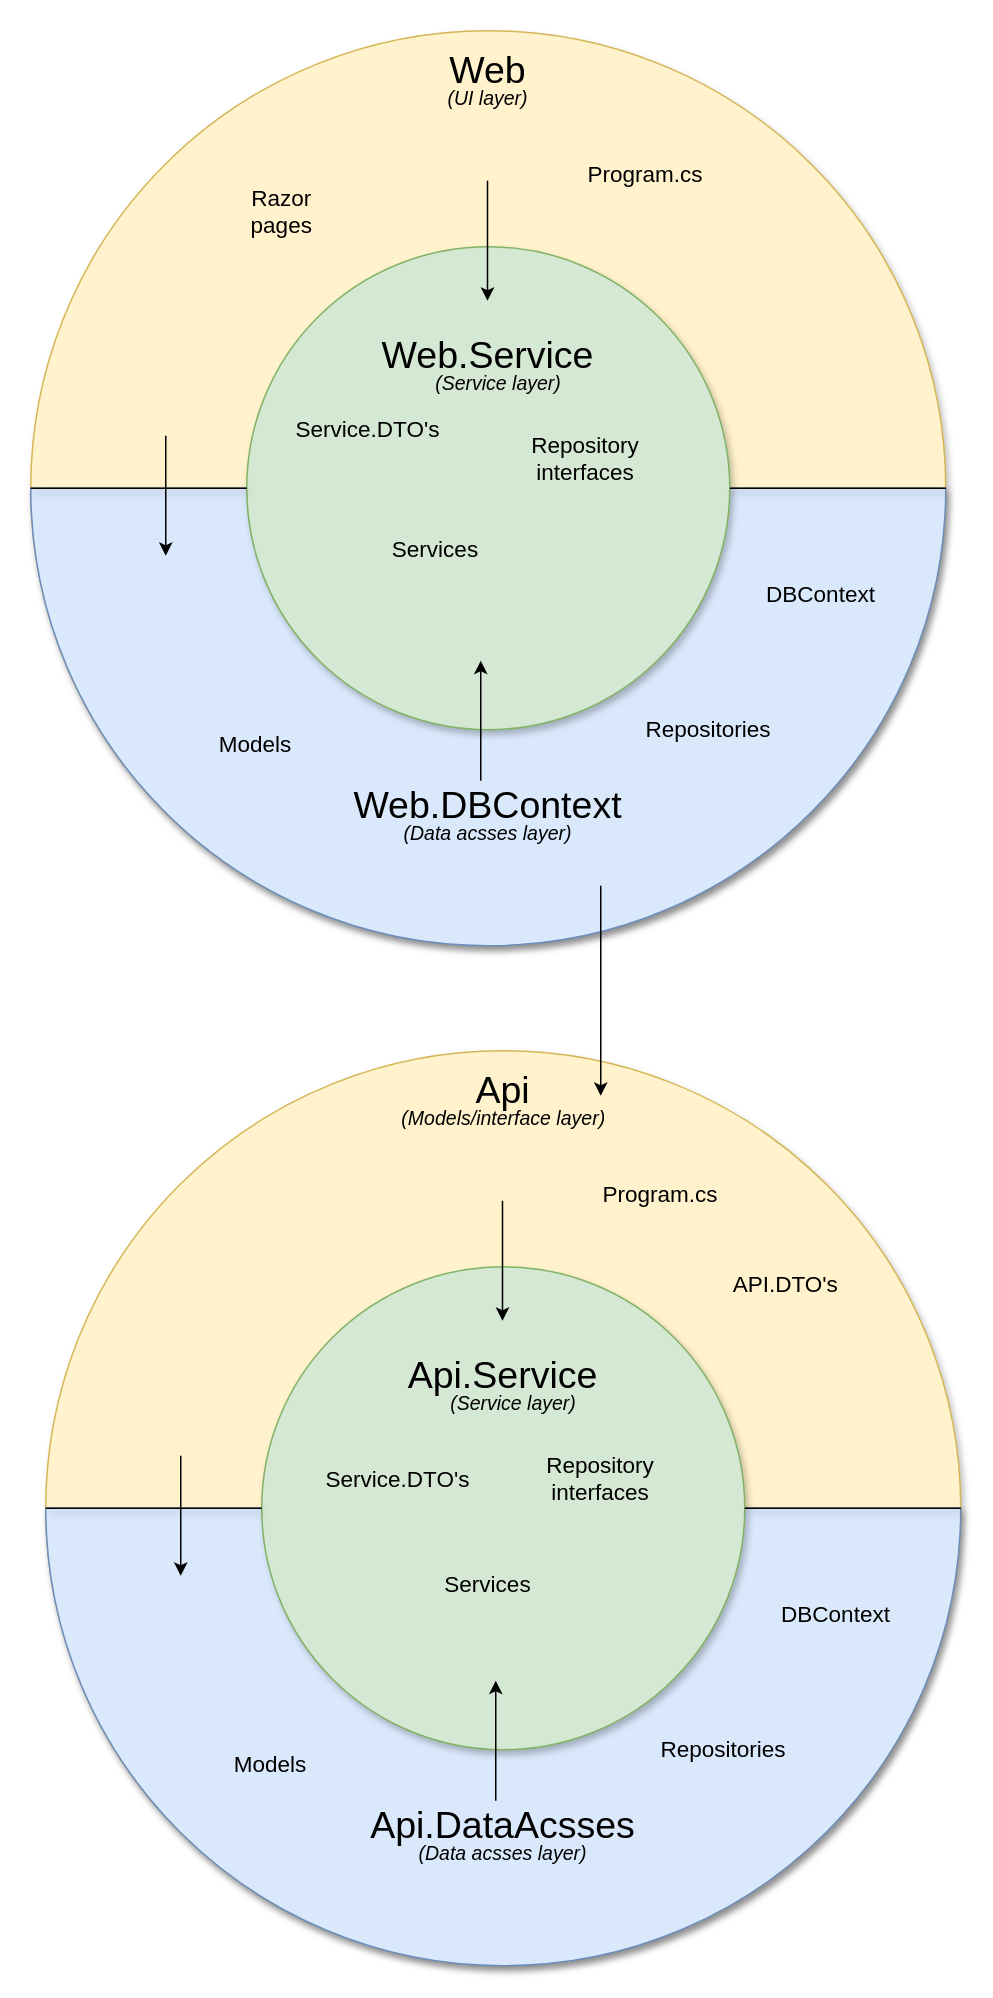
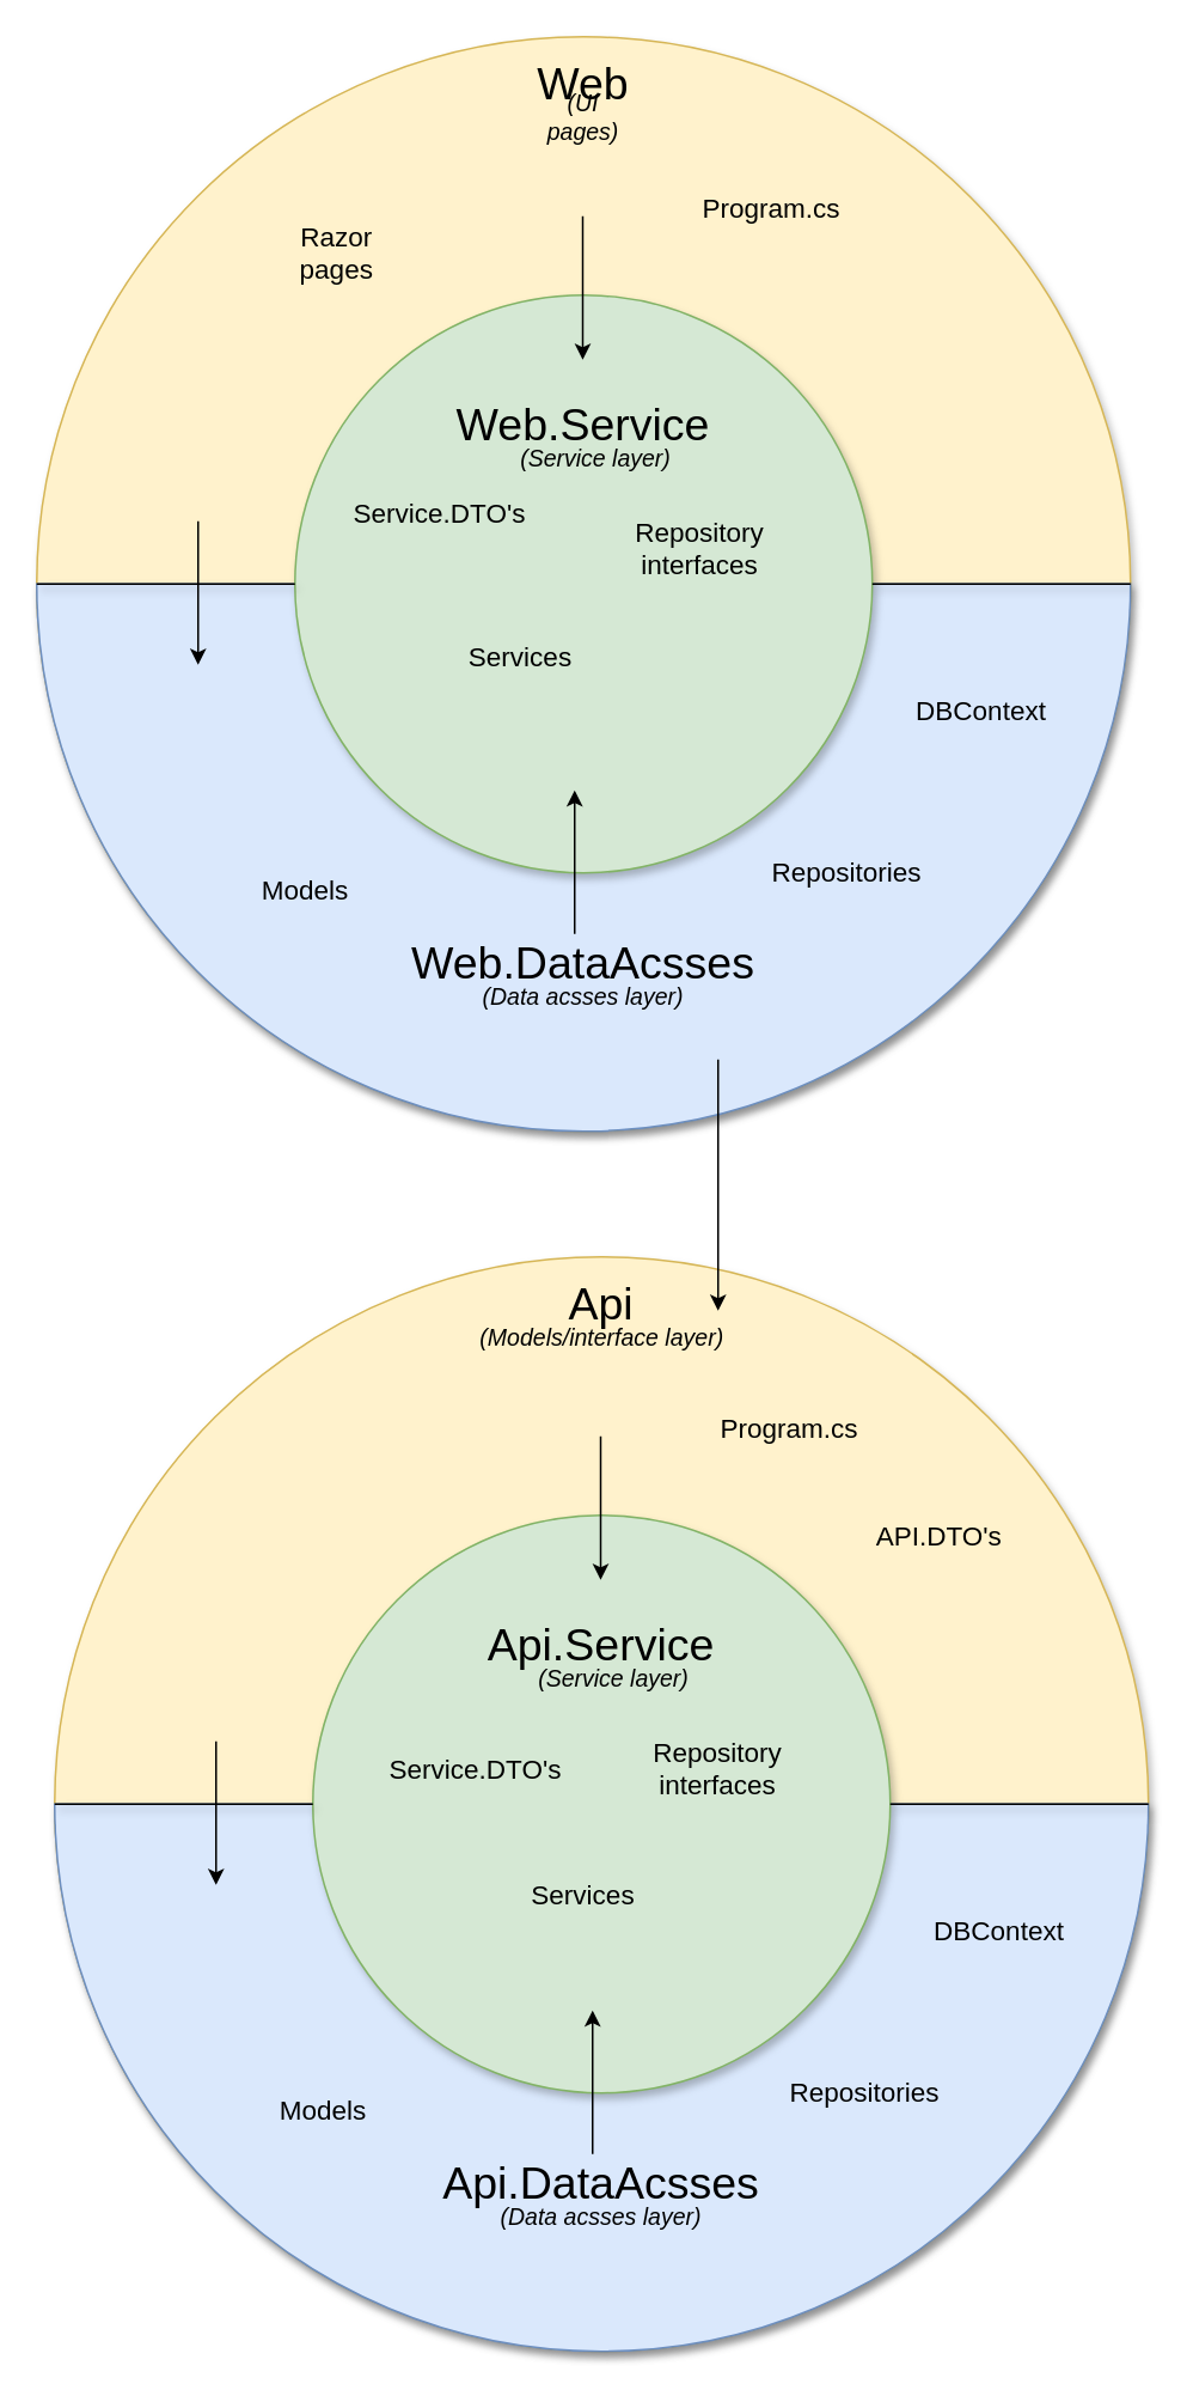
  <mxCell id="0" />
  <mxCell id="1" parent="0" />
  <mxCell id="2" value="" style="ellipse;whiteSpace=wrap;html=1;aspect=fixed;shadow=1;fillColor=#fff2cc;strokeColor=#d6b656;" vertex="1" parent="1"><mxGeometry x="20" y="20" width="610" height="610" as="geometry" /></mxCell>
  <mxCell id="3" value="" style="verticalLabelPosition=bottom;verticalAlign=top;html=1;shape=mxgraph.basic.half_circle;fillColor=#dae8fc;strokeColor=#6c8ebf;shadow=1;" vertex="1" parent="1"><mxGeometry x="20" y="325" width="610" height="305" as="geometry" /></mxCell>
  <mxCell id="4" value="" style="ellipse;whiteSpace=wrap;html=1;aspect=fixed;rotation=0;shadow=1;fillColor=#d5e8d4;strokeColor=#82b366;" vertex="1" parent="1"><mxGeometry x="164" y="164" width="322" height="322" as="geometry" /></mxCell>
  <mxCell id="5" value="&lt;font style=&quot;font-size: 25px;&quot;&gt;Web.Service&lt;/font&gt;" style="text;html=1;align=center;verticalAlign=middle;whiteSpace=wrap;rounded=0;glass=0;shadow=0;" vertex="1" parent="1"><mxGeometry x="270" y="220" width="110" height="30" as="geometry" /></mxCell>
  <mxCell id="6" value="&lt;font style=&quot;font-size: 25px;&quot;&gt;Web&lt;/font&gt;" style="text;html=1;align=center;verticalAlign=middle;whiteSpace=wrap;rounded=0;shadow=0;" vertex="1" parent="1"><mxGeometry x="270" y="30" width="110" height="30" as="geometry" /></mxCell>
- <mxCell id="7" value="&lt;font style=&quot;font-size: 25px;&quot;&gt;Web.DBContext&lt;/font&gt;" style="text;html=1;align=center;verticalAlign=middle;whiteSpace=wrap;rounded=0;" vertex="1" parent="1"><mxGeometry x="215" y="520" width="220" height="30" as="geometry" /></mxCell>
+ <mxCell id="7" value="&lt;font style=&quot;font-size: 25px;&quot;&gt;Web.DataAcsses&lt;/font&gt;" style="text;html=1;align=center;verticalAlign=middle;whiteSpace=wrap;rounded=0;" vertex="1" parent="1"><mxGeometry x="215" y="520" width="220" height="30" as="geometry" /></mxCell>
  <mxCell id="8" value="" style="endArrow=none;html=1;rounded=0;exitX=0;exitY=0.5;exitDx=0;exitDy=0;entryX=0;entryY=0.5;entryDx=0;entryDy=0;shadow=1;" edge="1" parent="1" source="2" target="4"><mxGeometry width="50" height="50" relative="1" as="geometry"><mxPoint x="100" y="360" as="sourcePoint" /><mxPoint x="150" y="310" as="targetPoint" /></mxGeometry></mxCell>
  <mxCell id="9" value="" style="endArrow=none;html=1;rounded=0;exitX=1;exitY=0.5;exitDx=0;exitDy=0;entryX=1;entryY=0.5;entryDx=0;entryDy=0;shadow=1;" edge="1" parent="1" source="4" target="2"><mxGeometry width="50" height="50" relative="1" as="geometry"><mxPoint x="530" y="280" as="sourcePoint" /><mxPoint x="674" y="280" as="targetPoint" /></mxGeometry></mxCell>
  <mxCell id="10" value="" style="endArrow=classic;html=1;rounded=0;" edge="1" parent="1"><mxGeometry width="50" height="50" relative="1" as="geometry"><mxPoint x="110" y="290" as="sourcePoint" /><mxPoint x="110" y="370" as="targetPoint" /></mxGeometry></mxCell>
  <mxCell id="11" value="" style="endArrow=classic;html=1;rounded=0;" edge="1" parent="1"><mxGeometry width="50" height="50" relative="1" as="geometry"><mxPoint x="324.5" y="120" as="sourcePoint" /><mxPoint x="324.5" y="200" as="targetPoint" /></mxGeometry></mxCell>
  <mxCell id="12" value="&lt;font style=&quot;font-size: 15px;&quot;&gt;Service.&lt;/font&gt;&lt;span style=&quot;color: light-dark(rgb(0, 0, 0), rgb(255, 255, 255)); background-color: transparent; font-size: 15px;&quot;&gt;DTO's&lt;/span&gt;" style="text;html=1;align=center;verticalAlign=middle;whiteSpace=wrap;rounded=0;" vertex="1" parent="1"><mxGeometry x="215" y="270" width="60" height="30" as="geometry" /></mxCell>
  <mxCell id="13" value="&lt;font style=&quot;font-size: 15px;&quot;&gt;Services&lt;/font&gt;" style="text;html=1;align=center;verticalAlign=middle;whiteSpace=wrap;rounded=0;" vertex="1" parent="1"><mxGeometry x="260" y="350" width="60" height="30" as="geometry" /></mxCell>
  <mxCell id="14" value="&lt;font style=&quot;font-size: 15px;&quot;&gt;Repository interfaces&lt;/font&gt;" style="text;html=1;align=center;verticalAlign=middle;whiteSpace=wrap;rounded=0;" vertex="1" parent="1"><mxGeometry x="350" y="290" width="80" height="30" as="geometry" /></mxCell>
  <mxCell id="15" value="" style="endArrow=classic;html=1;rounded=0;" edge="1" parent="1"><mxGeometry width="50" height="50" relative="1" as="geometry"><mxPoint x="320" y="520" as="sourcePoint" /><mxPoint x="320" y="440" as="targetPoint" /></mxGeometry></mxCell>
- <mxCell id="16" value="&lt;i&gt;&lt;font style=&quot;font-size: 13px;&quot;&gt;(UI layer)&lt;/font&gt;&lt;/i&gt;" style="text;html=1;align=center;verticalAlign=middle;whiteSpace=wrap;rounded=0;" vertex="1" parent="1"><mxGeometry x="295" y="50" width="60" height="30" as="geometry" /></mxCell>
+ <mxCell id="16" value="&lt;i&gt;&lt;font style=&quot;font-size: 13px;&quot;&gt;(UI pages)&lt;/font&gt;&lt;/i&gt;" style="text;html=1;align=center;verticalAlign=middle;whiteSpace=wrap;rounded=0;" vertex="1" parent="1"><mxGeometry x="295" y="50" width="60" height="30" as="geometry" /></mxCell>
  <mxCell id="17" value="&lt;i&gt;&lt;font style=&quot;font-size: 13px;&quot;&gt;(Service layer)&lt;/font&gt;&lt;/i&gt;" style="text;html=1;align=center;verticalAlign=middle;whiteSpace=wrap;rounded=0;" vertex="1" parent="1"><mxGeometry x="282.5" y="240" width="97.5" height="30" as="geometry" /></mxCell>
  <mxCell id="18" value="&lt;i&gt;&lt;font style=&quot;font-size: 13px;&quot;&gt;(Data acsses layer)&lt;/font&gt;&lt;/i&gt;" style="text;html=1;align=center;verticalAlign=middle;whiteSpace=wrap;rounded=0;" vertex="1" parent="1"><mxGeometry x="265" y="540" width="120" height="30" as="geometry" /></mxCell>
  <mxCell id="19" value="&lt;font style=&quot;font-size: 15px;&quot;&gt;Razor pages&lt;/font&gt;" style="text;html=1;align=center;verticalAlign=middle;whiteSpace=wrap;rounded=0;" vertex="1" parent="1"><mxGeometry x="150" y="125" width="75" height="30" as="geometry" /></mxCell>
  <mxCell id="20" value="&lt;font style=&quot;font-size: 15px;&quot;&gt;Program.cs&lt;/font&gt;" style="text;html=1;align=center;verticalAlign=middle;whiteSpace=wrap;rounded=0;" vertex="1" parent="1"><mxGeometry x="400" y="100" width="60" height="30" as="geometry" /></mxCell>
  <mxCell id="21" value="&lt;font style=&quot;font-size: 15px;&quot;&gt;DBContext&lt;/font&gt;" style="text;html=1;align=center;verticalAlign=middle;whiteSpace=wrap;rounded=0;" vertex="1" parent="1"><mxGeometry x="510" y="380" width="74" height="30" as="geometry" /></mxCell>
  <mxCell id="22" value="&lt;font style=&quot;font-size: 15px;&quot;&gt;Repositories&lt;/font&gt;" style="text;html=1;align=center;verticalAlign=middle;whiteSpace=wrap;rounded=0;" vertex="1" parent="1"><mxGeometry x="435" y="470" width="74" height="30" as="geometry" /></mxCell>
  <mxCell id="23" value="&lt;font style=&quot;font-size: 15px;&quot;&gt;Models&lt;/font&gt;" style="text;html=1;align=center;verticalAlign=middle;whiteSpace=wrap;rounded=0;" vertex="1" parent="1"><mxGeometry x="140" y="480" width="60" height="30" as="geometry" /></mxCell>
  <mxCell id="24" value="" style="ellipse;whiteSpace=wrap;html=1;aspect=fixed;shadow=1;fillColor=#fff2cc;strokeColor=#d6b656;" vertex="1" parent="1"><mxGeometry x="30" y="700" width="610" height="610" as="geometry" /></mxCell>
  <mxCell id="25" value="" style="verticalLabelPosition=bottom;verticalAlign=top;html=1;shape=mxgraph.basic.half_circle;fillColor=#dae8fc;strokeColor=#6c8ebf;shadow=1;" vertex="1" parent="1"><mxGeometry x="30" y="1005" width="610" height="305" as="geometry" /></mxCell>
  <mxCell id="26" value="" style="ellipse;whiteSpace=wrap;html=1;aspect=fixed;rotation=0;shadow=1;fillColor=#d5e8d4;strokeColor=#82b366;" vertex="1" parent="1"><mxGeometry x="174" y="844" width="322" height="322" as="geometry" /></mxCell>
  <mxCell id="27" value="&lt;font style=&quot;font-size: 25px;&quot;&gt;Api.Service&lt;/font&gt;" style="text;html=1;align=center;verticalAlign=middle;whiteSpace=wrap;rounded=0;glass=0;shadow=0;" vertex="1" parent="1"><mxGeometry x="280" y="900" width="110" height="30" as="geometry" /></mxCell>
  <mxCell id="28" value="&lt;span style=&quot;font-size: 25px;&quot;&gt;Api&lt;/span&gt;" style="text;html=1;align=center;verticalAlign=middle;whiteSpace=wrap;rounded=0;shadow=0;" vertex="1" parent="1"><mxGeometry x="280" y="710" width="110" height="30" as="geometry" /></mxCell>
  <mxCell id="29" value="&lt;font style=&quot;font-size: 25px;&quot;&gt;Api.DataAcsses&lt;/font&gt;" style="text;html=1;align=center;verticalAlign=middle;whiteSpace=wrap;rounded=0;" vertex="1" parent="1"><mxGeometry x="225" y="1200" width="220" height="30" as="geometry" /></mxCell>
  <mxCell id="30" value="" style="endArrow=none;html=1;rounded=0;exitX=0;exitY=0.5;exitDx=0;exitDy=0;entryX=0;entryY=0.5;entryDx=0;entryDy=0;shadow=1;" edge="1" parent="1" source="24" target="26"><mxGeometry width="50" height="50" relative="1" as="geometry"><mxPoint x="110" y="1040" as="sourcePoint" /><mxPoint x="160" y="990" as="targetPoint" /></mxGeometry></mxCell>
  <mxCell id="31" value="" style="endArrow=none;html=1;rounded=0;exitX=1;exitY=0.5;exitDx=0;exitDy=0;entryX=1;entryY=0.5;entryDx=0;entryDy=0;shadow=1;" edge="1" parent="1" source="26" target="24"><mxGeometry width="50" height="50" relative="1" as="geometry"><mxPoint x="540" y="960" as="sourcePoint" /><mxPoint x="684" y="960" as="targetPoint" /></mxGeometry></mxCell>
  <mxCell id="32" value="" style="endArrow=classic;html=1;rounded=0;" edge="1" parent="1"><mxGeometry width="50" height="50" relative="1" as="geometry"><mxPoint x="120" y="970" as="sourcePoint" /><mxPoint x="120" y="1050" as="targetPoint" /></mxGeometry></mxCell>
  <mxCell id="33" value="" style="endArrow=classic;html=1;rounded=0;" edge="1" parent="1"><mxGeometry width="50" height="50" relative="1" as="geometry"><mxPoint x="334.5" y="800" as="sourcePoint" /><mxPoint x="334.5" y="880" as="targetPoint" /></mxGeometry></mxCell>
  <mxCell id="34" value="&lt;font style=&quot;font-size: 15px;&quot;&gt;Service.&lt;/font&gt;&lt;span style=&quot;font-size: 15px; background-color: transparent; color: light-dark(rgb(0, 0, 0), rgb(255, 255, 255));&quot;&gt;DTO's&lt;/span&gt;" style="text;html=1;align=center;verticalAlign=middle;whiteSpace=wrap;rounded=0;" vertex="1" parent="1"><mxGeometry x="235" y="970" width="60" height="30" as="geometry" /></mxCell>
  <mxCell id="35" value="&lt;font style=&quot;font-size: 15px;&quot;&gt;Services&lt;/font&gt;" style="text;html=1;align=center;verticalAlign=middle;whiteSpace=wrap;rounded=0;" vertex="1" parent="1"><mxGeometry x="295" y="1040" width="60" height="30" as="geometry" /></mxCell>
  <mxCell id="36" value="&lt;font style=&quot;font-size: 15px;&quot;&gt;Repository interfaces&lt;/font&gt;" style="text;html=1;align=center;verticalAlign=middle;whiteSpace=wrap;rounded=0;" vertex="1" parent="1"><mxGeometry x="360" y="970" width="80" height="30" as="geometry" /></mxCell>
  <mxCell id="37" value="" style="endArrow=classic;html=1;rounded=0;" edge="1" parent="1"><mxGeometry width="50" height="50" relative="1" as="geometry"><mxPoint x="330" y="1200" as="sourcePoint" /><mxPoint x="330" y="1120" as="targetPoint" /></mxGeometry></mxCell>
  <mxCell id="38" value="&lt;i&gt;&lt;font style=&quot;font-size: 13px;&quot;&gt;(Models/interface&amp;nbsp;&lt;/font&gt;&lt;/i&gt;&lt;i style=&quot;background-color: transparent; color: light-dark(rgb(0, 0, 0), rgb(255, 255, 255));&quot;&gt;&lt;font style=&quot;font-size: 13px;&quot;&gt;layer)&lt;/font&gt;&lt;/i&gt;" style="text;html=1;align=center;verticalAlign=middle;whiteSpace=wrap;rounded=0;" vertex="1" parent="1"><mxGeometry x="292.5" y="730" width="85" height="30" as="geometry" /></mxCell>
  <mxCell id="39" value="&lt;i&gt;&lt;font style=&quot;font-size: 13px;&quot;&gt;(Service layer)&lt;/font&gt;&lt;/i&gt;" style="text;html=1;align=center;verticalAlign=middle;whiteSpace=wrap;rounded=0;" vertex="1" parent="1"><mxGeometry x="292.5" y="920" width="97.5" height="30" as="geometry" /></mxCell>
  <mxCell id="40" value="&lt;i&gt;&lt;font style=&quot;font-size: 13px;&quot;&gt;(Data acsses layer)&lt;/font&gt;&lt;/i&gt;" style="text;html=1;align=center;verticalAlign=middle;whiteSpace=wrap;rounded=0;" vertex="1" parent="1"><mxGeometry x="275" y="1220" width="120" height="30" as="geometry" /></mxCell>
  <mxCell id="41" value="&lt;font style=&quot;font-size: 15px;&quot;&gt;Program.cs&lt;/font&gt;" style="text;html=1;align=center;verticalAlign=middle;whiteSpace=wrap;rounded=0;" vertex="1" parent="1"><mxGeometry x="410" y="780" width="60" height="30" as="geometry" /></mxCell>
  <mxCell id="42" value="&lt;font style=&quot;font-size: 15px;&quot;&gt;DBContext&lt;/font&gt;" style="text;html=1;align=center;verticalAlign=middle;whiteSpace=wrap;rounded=0;" vertex="1" parent="1"><mxGeometry x="520" y="1060" width="74" height="30" as="geometry" /></mxCell>
  <mxCell id="43" value="&lt;font style=&quot;font-size: 15px;&quot;&gt;Repositories&lt;/font&gt;" style="text;html=1;align=center;verticalAlign=middle;whiteSpace=wrap;rounded=0;" vertex="1" parent="1"><mxGeometry x="445" y="1150" width="74" height="30" as="geometry" /></mxCell>
  <mxCell id="44" value="&lt;font style=&quot;font-size: 15px;&quot;&gt;Models&lt;/font&gt;" style="text;html=1;align=center;verticalAlign=middle;whiteSpace=wrap;rounded=0;" vertex="1" parent="1"><mxGeometry x="150" y="1160" width="60" height="30" as="geometry" /></mxCell>
  <mxCell id="45" value="" style="endArrow=classic;html=1;rounded=0;" edge="1" parent="1"><mxGeometry width="50" height="50" relative="1" as="geometry"><mxPoint x="400" y="590" as="sourcePoint" /><mxPoint x="400" y="730" as="targetPoint" /></mxGeometry></mxCell>
  <mxCell id="46" value="&lt;span style=&quot;font-size: 15px;&quot;&gt;API.DTO's&lt;/span&gt;" style="text;html=1;align=center;verticalAlign=middle;whiteSpace=wrap;rounded=0;" vertex="1" parent="1"><mxGeometry x="486" y="840" width="75" height="30" as="geometry" /></mxCell>
